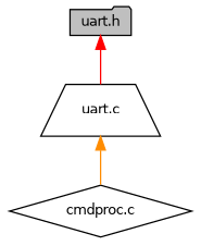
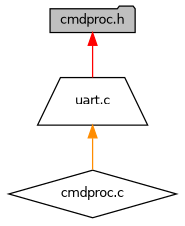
  digraph {
    node [color=black fillcolor=white fontname=Helvetica fontsize=10 style=filled]
    edge [dir=back fontname=Helvetica fontsize=10 labelfontname=Helvetica labelfontsize=10 style=solid]
-   n1 [fillcolor=grey75 fontcolor=black height=0.2 label="uart.h" shape=folder width=0.4]
+   n1 [fillcolor=grey75 fontcolor=black height=0.2 label="cmdproc.h" shape=folder width=0.4]
    n2 [height=0.2 label="uart.c" shape=trapezium width=0.4]
    n3 [height=0.2 label="cmdproc.c" shape=diamond width=0.4]
    n1 -> n2 [color=red]
    n2 -> n3 [color=darkorange]
  }
